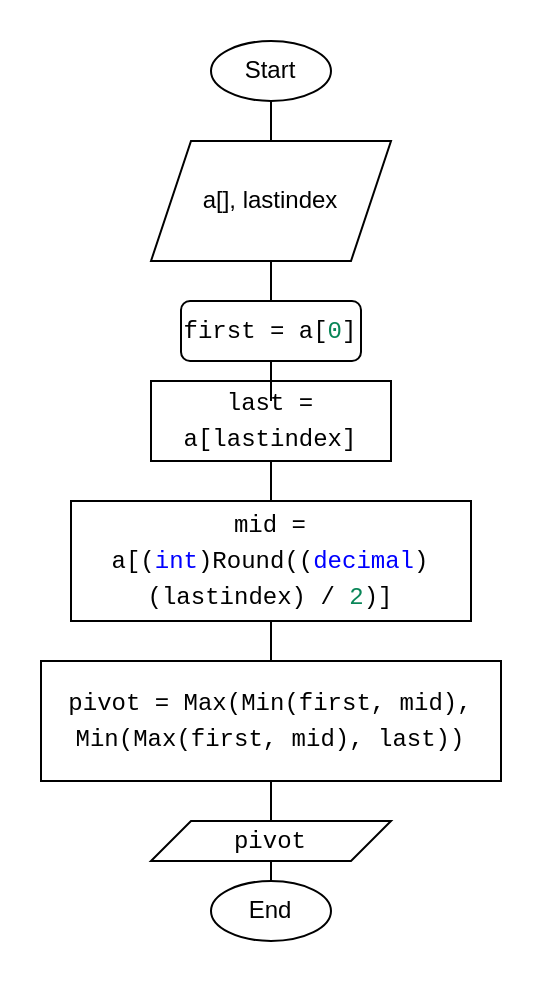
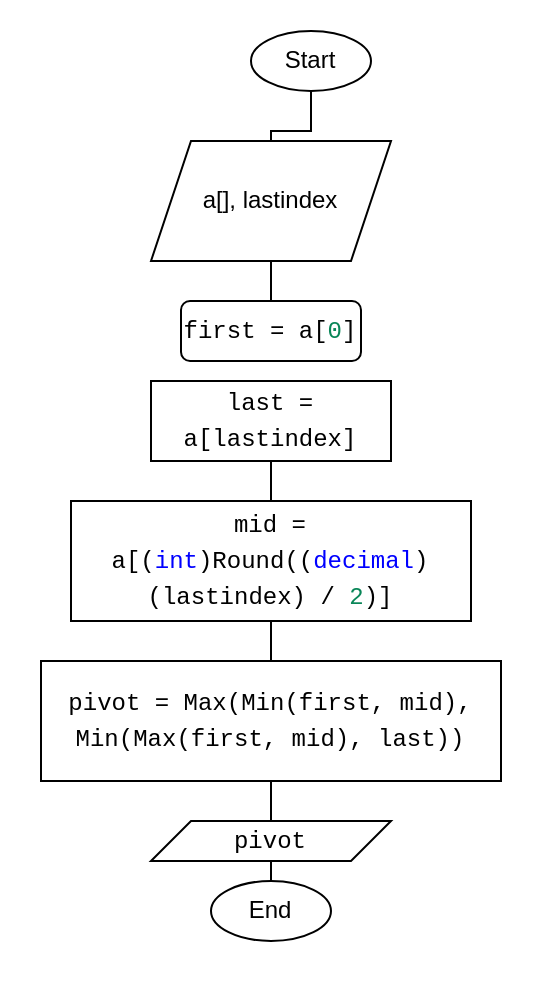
  <mxCell id="0" />
  <mxCell id="1" parent="0" />
  <mxCell id="2" style="edgeStyle=orthogonalEdgeStyle;rounded=0;orthogonalLoop=1;jettySize=auto;html=1;exitX=0.5;exitY=1;exitDx=0;exitDy=0;endArrow=none;endFill=0;" edge="1" parent="1" source="3" target="5"><mxGeometry relative="1" as="geometry" /></mxCell>
- <mxCell id="3" value="Start" style="ellipse;whiteSpace=wrap;html=1;" vertex="1" parent="1"><mxGeometry x="105" y="20" width="60" height="30" as="geometry" /></mxCell>
+ <mxCell id="3" value="Start" style="ellipse;whiteSpace=wrap;html=1;" vertex="1" parent="1"><mxGeometry x="125" y="15" width="60" height="30" as="geometry" /></mxCell>
  <mxCell id="4" style="edgeStyle=orthogonalEdgeStyle;rounded=0;orthogonalLoop=1;jettySize=auto;html=1;exitX=0.5;exitY=1;exitDx=0;exitDy=0;entryX=0.5;entryY=0;entryDx=0;entryDy=0;endArrow=none;endFill=0;" edge="1" parent="1" source="5" target="13"><mxGeometry relative="1" as="geometry" /></mxCell>
  <mxCell id="5" value="a[], lastindex" style="shape=parallelogram;perimeter=parallelogramPerimeter;whiteSpace=wrap;html=1;fixedSize=1;" vertex="1" parent="1"><mxGeometry x="75" y="70" width="120" height="60" as="geometry" /></mxCell>
  <mxCell id="6" style="edgeStyle=orthogonalEdgeStyle;rounded=0;orthogonalLoop=1;jettySize=auto;html=1;exitX=0.5;exitY=1;exitDx=0;exitDy=0;endArrow=none;endFill=0;" edge="1" parent="1" source="7" target="9"><mxGeometry relative="1" as="geometry" /></mxCell>
  <mxCell id="7" value="&lt;div style=&quot;background-color: rgb(255 , 255 , 255) ; font-family: &amp;#34;menlo&amp;#34; , &amp;#34;monaco&amp;#34; , &amp;#34;courier new&amp;#34; , monospace ; line-height: 18px&quot;&gt;mid = a[(&lt;span style=&quot;color: rgb(0 , 0 , 255)&quot;&gt;int&lt;/span&gt;)Round((&lt;span style=&quot;color: rgb(0 , 0 , 255)&quot;&gt;decimal&lt;/span&gt;)(lastindex) / &lt;span style=&quot;color: rgb(9 , 134 , 88)&quot;&gt;2&lt;/span&gt;)]&lt;/div&gt;" style="rounded=0;whiteSpace=wrap;html=1;" vertex="1" parent="1"><mxGeometry x="35" y="250" width="200" height="60" as="geometry" /></mxCell>
  <mxCell id="8" style="edgeStyle=orthogonalEdgeStyle;rounded=0;orthogonalLoop=1;jettySize=auto;html=1;exitX=0.5;exitY=1;exitDx=0;exitDy=0;entryX=0.5;entryY=0;entryDx=0;entryDy=0;endArrow=none;endFill=0;" edge="1" parent="1" source="9" target="15"><mxGeometry relative="1" as="geometry" /></mxCell>
  <mxCell id="9" value="&lt;div style=&quot;background-color: rgb(255 , 255 , 255) ; font-family: &amp;#34;menlo&amp;#34; , &amp;#34;monaco&amp;#34; , &amp;#34;courier new&amp;#34; , monospace ; line-height: 18px&quot;&gt;pivot = Max(Min(first, mid), Min(Max(first, mid), last))&lt;/div&gt;" style="rounded=0;whiteSpace=wrap;html=1;" vertex="1" parent="1"><mxGeometry x="20" y="330" width="230" height="60" as="geometry" /></mxCell>
  <mxCell id="10" style="edgeStyle=orthogonalEdgeStyle;rounded=0;orthogonalLoop=1;jettySize=auto;html=1;exitX=0.5;exitY=1;exitDx=0;exitDy=0;endArrow=none;endFill=0;" edge="1" parent="1" source="11" target="7"><mxGeometry relative="1" as="geometry" /></mxCell>
  <mxCell id="11" value="&lt;div style=&quot;background-color: rgb(255 , 255 , 255) ; font-family: &amp;#34;menlo&amp;#34; , &amp;#34;monaco&amp;#34; , &amp;#34;courier new&amp;#34; , monospace ; line-height: 18px&quot;&gt;last = a[lastindex]&lt;/div&gt;" style="rounded=0;whiteSpace=wrap;html=1;" vertex="1" parent="1"><mxGeometry x="75" y="190" width="120" height="40" as="geometry" /></mxCell>
- <mxCell id="12" style="edgeStyle=orthogonalEdgeStyle;rounded=0;orthogonalLoop=1;jettySize=auto;html=1;exitX=0.5;exitY=1;exitDx=0;exitDy=0;endArrow=none;endFill=0;" edge="1" parent="1" source="13" target="11"><mxGeometry relative="1" as="geometry" /></mxCell>
  <mxCell id="13" value="&lt;div style=&quot;background-color: rgb(255 , 255 , 255) ; font-family: &amp;#34;menlo&amp;#34; , &amp;#34;monaco&amp;#34; , &amp;#34;courier new&amp;#34; , monospace ; line-height: 18px&quot;&gt;first = a[&lt;span style=&quot;color: rgb(9 , 134 , 88)&quot;&gt;0&lt;/span&gt;]&lt;/div&gt;" style="whiteSpace=wrap;html=1;rounded=1;" vertex="1" parent="1"><mxGeometry x="90" y="150" width="90" height="30" as="geometry" /></mxCell>
  <mxCell id="14" style="edgeStyle=orthogonalEdgeStyle;rounded=0;orthogonalLoop=1;jettySize=auto;html=1;exitX=0.5;exitY=1;exitDx=0;exitDy=0;entryX=0.5;entryY=0;entryDx=0;entryDy=0;endArrow=none;endFill=0;" edge="1" parent="1" source="15" target="16"><mxGeometry relative="1" as="geometry" /></mxCell>
  <mxCell id="15" value="&lt;div style=&quot;background-color: rgb(255 , 255 , 255) ; font-family: &amp;#34;menlo&amp;#34; , &amp;#34;monaco&amp;#34; , &amp;#34;courier new&amp;#34; , monospace ; line-height: 18px&quot;&gt;pivot&lt;/div&gt;" style="shape=parallelogram;perimeter=parallelogramPerimeter;whiteSpace=wrap;html=1;fixedSize=1;" vertex="1" parent="1"><mxGeometry x="75" y="410" width="120" height="20" as="geometry" /></mxCell>
  <mxCell id="16" value="End" style="ellipse;whiteSpace=wrap;html=1;" vertex="1" parent="1"><mxGeometry x="105" y="440" width="60" height="30" as="geometry" /></mxCell>
